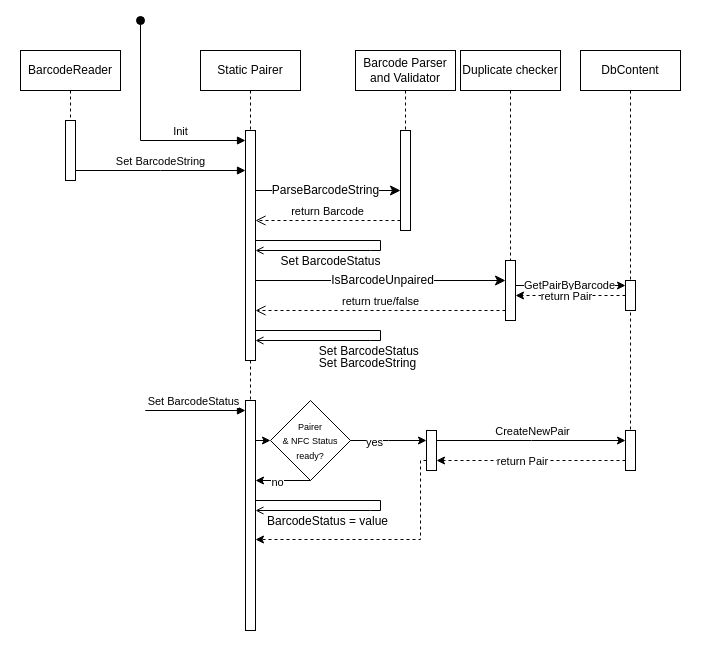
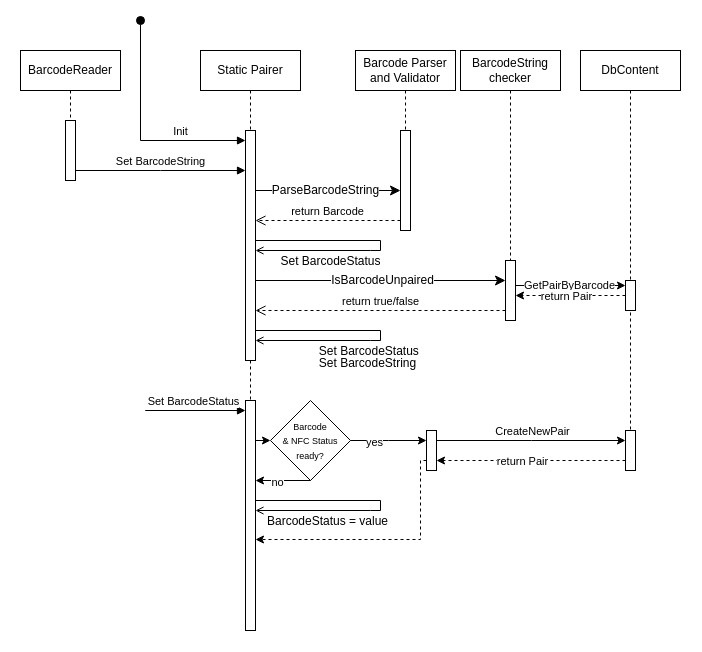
  <mxCell id="0" />
  <mxCell id="1" parent="0" />
  <mxCell id="2" value="BarcodeReader" style="shape=umlLifeline;perimeter=lifelinePerimeter;whiteSpace=wrap;html=1;container=0;dropTarget=0;collapsible=0;recursiveResize=0;outlineConnect=0;portConstraint=eastwest;newEdgeStyle={&quot;edgeStyle&quot;:&quot;elbowEdgeStyle&quot;,&quot;elbow&quot;:&quot;vertical&quot;,&quot;curved&quot;:0,&quot;rounded&quot;:0};" parent="1" vertex="1"><mxGeometry x="20" y="50" width="100" height="130" as="geometry" /></mxCell>
  <mxCell id="3" value="" style="html=1;points=[];perimeter=orthogonalPerimeter;outlineConnect=0;targetShapes=umlLifeline;portConstraint=eastwest;newEdgeStyle={&quot;edgeStyle&quot;:&quot;elbowEdgeStyle&quot;,&quot;elbow&quot;:&quot;vertical&quot;,&quot;curved&quot;:0,&quot;rounded&quot;:0};" parent="2" vertex="1"><mxGeometry x="45" y="70" width="10" height="60" as="geometry" /></mxCell>
  <mxCell id="4" value="Static Pairer" style="shape=umlLifeline;perimeter=lifelinePerimeter;whiteSpace=wrap;html=1;container=0;dropTarget=0;collapsible=0;recursiveResize=0;outlineConnect=0;portConstraint=eastwest;newEdgeStyle={&quot;edgeStyle&quot;:&quot;elbowEdgeStyle&quot;,&quot;elbow&quot;:&quot;vertical&quot;,&quot;curved&quot;:0,&quot;rounded&quot;:0};" parent="1" vertex="1"><mxGeometry x="200" y="50" width="100" height="480" as="geometry" /></mxCell>
  <mxCell id="5" value="" style="html=1;points=[];perimeter=orthogonalPerimeter;outlineConnect=0;targetShapes=umlLifeline;portConstraint=eastwest;newEdgeStyle={&quot;edgeStyle&quot;:&quot;elbowEdgeStyle&quot;,&quot;elbow&quot;:&quot;vertical&quot;,&quot;curved&quot;:0,&quot;rounded&quot;:0};" parent="4" vertex="1"><mxGeometry x="45" y="80" width="10" height="230" as="geometry" /></mxCell>
  <mxCell id="6" value="" style="html=1;points=[];perimeter=orthogonalPerimeter;outlineConnect=0;targetShapes=umlLifeline;portConstraint=eastwest;newEdgeStyle={&quot;edgeStyle&quot;:&quot;elbowEdgeStyle&quot;,&quot;elbow&quot;:&quot;vertical&quot;,&quot;curved&quot;:0,&quot;rounded&quot;:0};" vertex="1" parent="4"><mxGeometry x="45" y="350" width="10" height="230" as="geometry" /></mxCell>
  <mxCell id="7" value="Set BarcodeString" style="html=1;verticalAlign=bottom;endArrow=block;edgeStyle=elbowEdgeStyle;elbow=vertical;curved=0;rounded=0;" parent="1" edge="1"><mxGeometry relative="1" as="geometry"><mxPoint x="75" y="170" as="sourcePoint" /><Array as="points"><mxPoint x="160" y="170" /></Array><mxPoint x="245" y="170" as="targetPoint" /></mxGeometry></mxCell>
  <mxCell id="8" value="Init" style="html=1;verticalAlign=bottom;startArrow=oval;endArrow=block;startSize=8;edgeStyle=elbowEdgeStyle;elbow=vertical;curved=0;rounded=0;" parent="1" edge="1"><mxGeometry x="0.422" relative="1" as="geometry"><mxPoint x="140" y="20" as="sourcePoint" /><mxPoint x="245" y="140" as="targetPoint" /><Array as="points"><mxPoint x="200" y="140" /></Array><mxPoint as="offset" /></mxGeometry></mxCell>
  <mxCell id="9" value="" style="edgeStyle=elbowEdgeStyle;curved=0;rounded=0;orthogonalLoop=1;jettySize=auto;html=1;elbow=vertical;fontSize=12;startSize=8;endSize=8;" parent="1" target="13" edge="1"><mxGeometry relative="1" as="geometry"><mxPoint x="255" y="190" as="sourcePoint" /></mxGeometry></mxCell>
  <mxCell id="10" value="ParseBarcodeString" style="edgeLabel;html=1;align=center;verticalAlign=middle;resizable=0;points=[];fontSize=12;" parent="9" vertex="1" connectable="0"><mxGeometry x="0.09" y="1" relative="1" as="geometry"><mxPoint x="-10" as="offset" /></mxGeometry></mxCell>
  <mxCell id="11" value="return Barcode" style="html=1;verticalAlign=bottom;endArrow=open;dashed=1;endSize=8;edgeStyle=elbowEdgeStyle;elbow=vertical;curved=0;rounded=0;" parent="1" source="13" target="5" edge="1"><mxGeometry relative="1" as="geometry"><mxPoint x="260" y="220" as="targetPoint" /><Array as="points"><mxPoint x="325" y="220" /></Array><mxPoint x="400" y="220" as="sourcePoint" /></mxGeometry></mxCell>
  <mxCell id="12" value="Barcode Parser and Validator" style="shape=umlLifeline;perimeter=lifelinePerimeter;whiteSpace=wrap;html=1;container=0;dropTarget=0;collapsible=0;recursiveResize=0;outlineConnect=0;portConstraint=eastwest;newEdgeStyle={&quot;edgeStyle&quot;:&quot;elbowEdgeStyle&quot;,&quot;elbow&quot;:&quot;vertical&quot;,&quot;curved&quot;:0,&quot;rounded&quot;:0};" parent="1" vertex="1"><mxGeometry x="355" y="50" width="100" height="180" as="geometry" /></mxCell>
  <mxCell id="13" value="" style="html=1;points=[];perimeter=orthogonalPerimeter;outlineConnect=0;targetShapes=umlLifeline;portConstraint=eastwest;newEdgeStyle={&quot;edgeStyle&quot;:&quot;elbowEdgeStyle&quot;,&quot;elbow&quot;:&quot;vertical&quot;,&quot;curved&quot;:0,&quot;rounded&quot;:0};" parent="12" vertex="1"><mxGeometry x="45" y="80" width="10" height="100" as="geometry" /></mxCell>
  <mxCell id="14" value="" style="group" parent="1" vertex="1" connectable="0"><mxGeometry x="255" y="280" width="125" height="10" as="geometry" /></mxCell>
  <mxCell id="15" value="" style="group" parent="14" vertex="1" connectable="0"><mxGeometry width="125" height="10" as="geometry" /></mxCell>
  <mxCell id="16" value="" style="group" parent="15" vertex="1" connectable="0"><mxGeometry y="-40" width="125" height="10" as="geometry" /></mxCell>
  <mxCell id="17" value="" style="html=1;verticalAlign=bottom;endArrow=open;dashed=0;edgeStyle=elbowEdgeStyle;elbow=vertical;curved=0;rounded=0;" parent="16" edge="1"><mxGeometry relative="1" as="geometry"><mxPoint y="10" as="targetPoint" /><Array as="points"><mxPoint x="114.83" y="10" /></Array><mxPoint x="125" y="10" as="sourcePoint" /></mxGeometry></mxCell>
  <mxCell id="18" value="" style="endArrow=none;html=1;rounded=0;fontSize=12;startSize=8;endSize=8;" parent="16" edge="1"><mxGeometry width="50" height="50" relative="1" as="geometry"><mxPoint as="sourcePoint" /><mxPoint x="125" as="targetPoint" /></mxGeometry></mxCell>
  <mxCell id="19" value="Set BarcodeStatus" style="edgeLabel;html=1;align=center;verticalAlign=middle;resizable=0;points=[];fontSize=12;" parent="18" vertex="1" connectable="0"><mxGeometry x="0.344" y="-4" relative="1" as="geometry"><mxPoint x="-10" y="16" as="offset" /></mxGeometry></mxCell>
  <mxCell id="20" value="" style="endArrow=none;html=1;rounded=0;fontSize=12;startSize=8;endSize=8;" parent="16" edge="1"><mxGeometry width="50" height="50" relative="1" as="geometry"><mxPoint x="125" y="10" as="sourcePoint" /><mxPoint x="125" as="targetPoint" /></mxGeometry></mxCell>
- <mxCell id="21" value="Duplicate checker" style="shape=umlLifeline;perimeter=lifelinePerimeter;whiteSpace=wrap;html=1;container=0;dropTarget=0;collapsible=0;recursiveResize=0;outlineConnect=0;portConstraint=eastwest;newEdgeStyle={&quot;edgeStyle&quot;:&quot;elbowEdgeStyle&quot;,&quot;elbow&quot;:&quot;vertical&quot;,&quot;curved&quot;:0,&quot;rounded&quot;:0};" parent="1" vertex="1"><mxGeometry x="460" y="50" width="100" height="270" as="geometry" /></mxCell>
+ <mxCell id="21" value="BarcodeString checker" style="shape=umlLifeline;perimeter=lifelinePerimeter;whiteSpace=wrap;html=1;container=0;dropTarget=0;collapsible=0;recursiveResize=0;outlineConnect=0;portConstraint=eastwest;newEdgeStyle={&quot;edgeStyle&quot;:&quot;elbowEdgeStyle&quot;,&quot;elbow&quot;:&quot;vertical&quot;,&quot;curved&quot;:0,&quot;rounded&quot;:0};" parent="1" vertex="1"><mxGeometry x="460" y="50" width="100" height="270" as="geometry" /></mxCell>
  <mxCell id="22" value="" style="html=1;points=[];perimeter=orthogonalPerimeter;outlineConnect=0;targetShapes=umlLifeline;portConstraint=eastwest;newEdgeStyle={&quot;edgeStyle&quot;:&quot;elbowEdgeStyle&quot;,&quot;elbow&quot;:&quot;vertical&quot;,&quot;curved&quot;:0,&quot;rounded&quot;:0};" parent="21" vertex="1"><mxGeometry x="45" y="210" width="10" height="60" as="geometry" /></mxCell>
  <mxCell id="23" value="" style="edgeStyle=elbowEdgeStyle;curved=0;rounded=0;orthogonalLoop=1;jettySize=auto;html=1;elbow=vertical;fontSize=12;startSize=8;endSize=8;" parent="1" target="22" edge="1"><mxGeometry relative="1" as="geometry"><mxPoint x="255" y="280" as="sourcePoint" /><mxPoint x="509.5" y="280" as="targetPoint" /></mxGeometry></mxCell>
  <mxCell id="24" value="IsBarcodeUnpaired" style="edgeLabel;html=1;align=center;verticalAlign=middle;resizable=0;points=[];fontSize=12;" parent="23" vertex="1" connectable="0"><mxGeometry x="0.09" y="1" relative="1" as="geometry"><mxPoint x="-10" as="offset" /></mxGeometry></mxCell>
  <mxCell id="25" value="return true/false" style="html=1;verticalAlign=bottom;endArrow=open;dashed=1;endSize=8;edgeStyle=elbowEdgeStyle;elbow=vertical;curved=0;rounded=0;" parent="1" edge="1"><mxGeometry relative="1" as="geometry"><mxPoint x="255" y="310" as="targetPoint" /><Array as="points"><mxPoint x="350" y="310" /></Array><mxPoint x="505" y="310" as="sourcePoint" /></mxGeometry></mxCell>
  <mxCell id="26" value="DbContent" style="shape=umlLifeline;perimeter=lifelinePerimeter;whiteSpace=wrap;html=1;container=0;dropTarget=0;collapsible=0;recursiveResize=0;outlineConnect=0;portConstraint=eastwest;newEdgeStyle={&quot;edgeStyle&quot;:&quot;elbowEdgeStyle&quot;,&quot;elbow&quot;:&quot;vertical&quot;,&quot;curved&quot;:0,&quot;rounded&quot;:0};" vertex="1" parent="1"><mxGeometry x="580" y="50" width="100" height="420" as="geometry" /></mxCell>
  <mxCell id="27" value="" style="html=1;points=[];perimeter=orthogonalPerimeter;outlineConnect=0;targetShapes=umlLifeline;portConstraint=eastwest;newEdgeStyle={&quot;edgeStyle&quot;:&quot;elbowEdgeStyle&quot;,&quot;elbow&quot;:&quot;vertical&quot;,&quot;curved&quot;:0,&quot;rounded&quot;:0};" vertex="1" parent="26"><mxGeometry x="45" y="230" width="10" height="30" as="geometry" /></mxCell>
  <mxCell id="28" value="" style="edgeStyle=elbowEdgeStyle;rounded=0;orthogonalLoop=1;jettySize=auto;html=1;elbow=horizontal;curved=0;" edge="1" parent="1"><mxGeometry relative="1" as="geometry"><mxPoint x="515" y="285" as="sourcePoint" /><mxPoint x="625" y="285" as="targetPoint" /></mxGeometry></mxCell>
  <mxCell id="29" value="GetPairByBarcode" style="edgeLabel;html=1;align=center;verticalAlign=middle;resizable=0;points=[];" vertex="1" connectable="0" parent="28"><mxGeometry x="-0.4" y="1" relative="1" as="geometry"><mxPoint x="20" as="offset" /></mxGeometry></mxCell>
  <mxCell id="30" value="" style="edgeStyle=elbowEdgeStyle;rounded=0;orthogonalLoop=1;jettySize=auto;html=1;elbow=horizontal;curved=0;dashed=1;" edge="1" parent="1"><mxGeometry relative="1" as="geometry"><mxPoint x="625" y="295" as="sourcePoint" /><mxPoint x="515" y="295" as="targetPoint" /></mxGeometry></mxCell>
  <mxCell id="31" value="return Pair" style="edgeLabel;html=1;align=center;verticalAlign=middle;resizable=0;points=[];" vertex="1" connectable="0" parent="30"><mxGeometry x="0.098" relative="1" as="geometry"><mxPoint as="offset" /></mxGeometry></mxCell>
  <mxCell id="32" value="" style="group" vertex="1" connectable="0" parent="1"><mxGeometry x="255" y="330" width="125" height="10" as="geometry" /></mxCell>
  <mxCell id="33" value="" style="html=1;verticalAlign=bottom;endArrow=open;dashed=0;edgeStyle=elbowEdgeStyle;elbow=vertical;curved=0;rounded=0;" edge="1" parent="32"><mxGeometry relative="1" as="geometry"><mxPoint y="10" as="targetPoint" /><Array as="points"><mxPoint x="114.83" y="10" /></Array><mxPoint x="125" y="10" as="sourcePoint" /></mxGeometry></mxCell>
  <mxCell id="34" value="" style="endArrow=none;html=1;rounded=0;fontSize=12;startSize=8;endSize=8;" edge="1" parent="32"><mxGeometry width="50" height="50" relative="1" as="geometry"><mxPoint as="sourcePoint" /><mxPoint x="125" as="targetPoint" /></mxGeometry></mxCell>
  <mxCell id="35" value="Set BarcodeStatus&amp;nbsp;" style="edgeLabel;html=1;align=center;verticalAlign=middle;resizable=0;points=[];fontSize=12;" vertex="1" connectable="0" parent="34"><mxGeometry x="0.344" y="-4" relative="1" as="geometry"><mxPoint x="30" y="16" as="offset" /></mxGeometry></mxCell>
  <mxCell id="36" value="" style="endArrow=none;html=1;rounded=0;fontSize=12;startSize=8;endSize=8;" edge="1" parent="32"><mxGeometry width="50" height="50" relative="1" as="geometry"><mxPoint x="125" y="10" as="sourcePoint" /><mxPoint x="125" as="targetPoint" /></mxGeometry></mxCell>
  <mxCell id="37" value="Set BarcodeStatus" style="html=1;verticalAlign=bottom;endArrow=block;edgeStyle=elbowEdgeStyle;elbow=vertical;curved=0;rounded=0;" edge="1" parent="1" target="6"><mxGeometry relative="1" as="geometry"><mxPoint x="150" y="410" as="sourcePoint" /><Array as="points"><mxPoint x="145" y="410" /></Array><mxPoint x="230" y="410" as="targetPoint" /></mxGeometry></mxCell>
  <mxCell id="38" value="Set BarcodeString" style="edgeLabel;html=1;align=center;verticalAlign=middle;resizable=0;points=[];fontSize=12;" vertex="1" connectable="0" parent="1"><mxGeometry x="366.997" y="362" as="geometry" /></mxCell>
  <mxCell id="39" value="" style="edgeStyle=elbowEdgeStyle;rounded=0;orthogonalLoop=1;jettySize=auto;html=1;elbow=vertical;curved=0;entryX=0;entryY=0.5;entryDx=0;entryDy=0;" edge="1" parent="1" source="6" target="46"><mxGeometry relative="1" as="geometry" /></mxCell>
  <mxCell id="40" value="" style="whiteSpace=wrap;html=1;" vertex="1" parent="1"><mxGeometry x="426" y="430" width="10" height="40" as="geometry" /></mxCell>
  <mxCell id="41" value="" style="edgeStyle=elbowEdgeStyle;rounded=0;orthogonalLoop=1;jettySize=auto;html=1;elbow=horizontal;curved=0;exitX=1;exitY=0.25;exitDx=0;exitDy=0;entryX=0;entryY=0.25;entryDx=0;entryDy=0;" edge="1" parent="1" source="40" target="45"><mxGeometry relative="1" as="geometry"><mxPoint x="380" y="439.36" as="sourcePoint" /><mxPoint x="623.67" y="428.55" as="targetPoint" /></mxGeometry></mxCell>
  <mxCell id="42" value="CreateNewPair" style="edgeLabel;html=1;align=center;verticalAlign=middle;resizable=0;points=[];" vertex="1" connectable="0" parent="41"><mxGeometry x="-0.4" y="1" relative="1" as="geometry"><mxPoint x="38" y="-9" as="offset" /></mxGeometry></mxCell>
  <mxCell id="43" value="" style="edgeStyle=elbowEdgeStyle;rounded=0;orthogonalLoop=1;jettySize=auto;html=1;elbow=horizontal;curved=0;dashed=1;entryX=1;entryY=0.75;entryDx=0;entryDy=0;exitX=0;exitY=0.75;exitDx=0;exitDy=0;" edge="1" parent="1" source="45" target="40"><mxGeometry relative="1" as="geometry"><mxPoint x="625" y="445" as="sourcePoint" /><mxPoint x="430" y="460" as="targetPoint" /></mxGeometry></mxCell>
  <mxCell id="44" value="return Pair" style="edgeLabel;html=1;align=center;verticalAlign=middle;resizable=0;points=[];" vertex="1" connectable="0" parent="43"><mxGeometry x="0.098" relative="1" as="geometry"><mxPoint as="offset" /></mxGeometry></mxCell>
  <mxCell id="45" value="" style="whiteSpace=wrap;html=1;" vertex="1" parent="1"><mxGeometry x="625" y="430" width="10" height="40" as="geometry" /></mxCell>
- <mxCell id="46" value="&lt;font style=&quot;font-size: 9px;&quot;&gt;Pairer &lt;br&gt;&amp;amp; NFC Status&lt;br&gt;ready?&lt;/font&gt;" style="rhombus;whiteSpace=wrap;html=1;" vertex="1" parent="1"><mxGeometry x="270" y="400" width="80" height="80" as="geometry" /></mxCell>
+ <mxCell id="46" value="&lt;font style=&quot;font-size: 9px;&quot;&gt;Barcode &lt;br&gt;&amp;amp; NFC Status&lt;br&gt;ready?&lt;/font&gt;" style="rhombus;whiteSpace=wrap;html=1;" vertex="1" parent="1"><mxGeometry x="270" y="400" width="80" height="80" as="geometry" /></mxCell>
  <mxCell id="47" value="" style="edgeStyle=elbowEdgeStyle;rounded=0;orthogonalLoop=1;jettySize=auto;html=1;elbow=vertical;curved=0;entryX=0;entryY=0.25;entryDx=0;entryDy=0;exitX=1;exitY=0.5;exitDx=0;exitDy=0;" edge="1" parent="1" source="46" target="40"><mxGeometry relative="1" as="geometry"><mxPoint x="370" y="439.92" as="sourcePoint" /><mxPoint x="380" y="440" as="targetPoint" /></mxGeometry></mxCell>
  <mxCell id="48" value="yes" style="edgeLabel;html=1;align=center;verticalAlign=middle;resizable=0;points=[];" vertex="1" connectable="0" parent="47"><mxGeometry x="-0.456" y="-1" relative="1" as="geometry"><mxPoint x="2" as="offset" /></mxGeometry></mxCell>
  <mxCell id="49" value="" style="edgeStyle=elbowEdgeStyle;rounded=0;orthogonalLoop=1;jettySize=auto;html=1;elbow=horizontal;curved=0;dashed=1;exitX=0;exitY=0.75;exitDx=0;exitDy=0;" edge="1" parent="1" source="40"><mxGeometry relative="1" as="geometry"><mxPoint x="425.1" y="473.56" as="sourcePoint" /><mxPoint x="255" y="539" as="targetPoint" /><Array as="points"><mxPoint x="420" y="500" /></Array></mxGeometry></mxCell>
  <mxCell id="50" value="" style="endArrow=classic;html=1;rounded=0;exitX=0.5;exitY=1;exitDx=0;exitDy=0;" edge="1" parent="1" source="46" target="6"><mxGeometry width="50" height="50" relative="1" as="geometry"><mxPoint x="350" y="560" as="sourcePoint" /><mxPoint x="310" y="530" as="targetPoint" /></mxGeometry></mxCell>
  <mxCell id="51" value="no" style="edgeLabel;html=1;align=center;verticalAlign=middle;resizable=0;points=[];" vertex="1" connectable="0" parent="50"><mxGeometry x="0.248" y="2" relative="1" as="geometry"><mxPoint y="-1" as="offset" /></mxGeometry></mxCell>
  <mxCell id="52" value="" style="group" vertex="1" connectable="0" parent="1"><mxGeometry x="255" y="500" width="125" height="10" as="geometry" /></mxCell>
  <mxCell id="53" value="" style="html=1;verticalAlign=bottom;endArrow=open;dashed=0;edgeStyle=elbowEdgeStyle;elbow=vertical;curved=0;rounded=0;" edge="1" parent="52"><mxGeometry relative="1" as="geometry"><mxPoint y="10" as="targetPoint" /><Array as="points"><mxPoint x="114.83" y="10" /></Array><mxPoint x="125" y="10" as="sourcePoint" /></mxGeometry></mxCell>
  <mxCell id="54" value="" style="endArrow=none;html=1;rounded=0;fontSize=12;startSize=8;endSize=8;" edge="1" parent="52"><mxGeometry width="50" height="50" relative="1" as="geometry"><mxPoint as="sourcePoint" /><mxPoint x="125" as="targetPoint" /></mxGeometry></mxCell>
  <mxCell id="55" value="BarcodeStatus = value" style="edgeLabel;html=1;align=center;verticalAlign=middle;resizable=0;points=[];fontSize=12;" vertex="1" connectable="0" parent="54"><mxGeometry x="0.344" y="-4" relative="1" as="geometry"><mxPoint x="-13" y="16" as="offset" /></mxGeometry></mxCell>
  <mxCell id="56" value="" style="endArrow=none;html=1;rounded=0;fontSize=12;startSize=8;endSize=8;" edge="1" parent="52"><mxGeometry width="50" height="50" relative="1" as="geometry"><mxPoint x="125" y="10" as="sourcePoint" /><mxPoint x="125" as="targetPoint" /></mxGeometry></mxCell>
